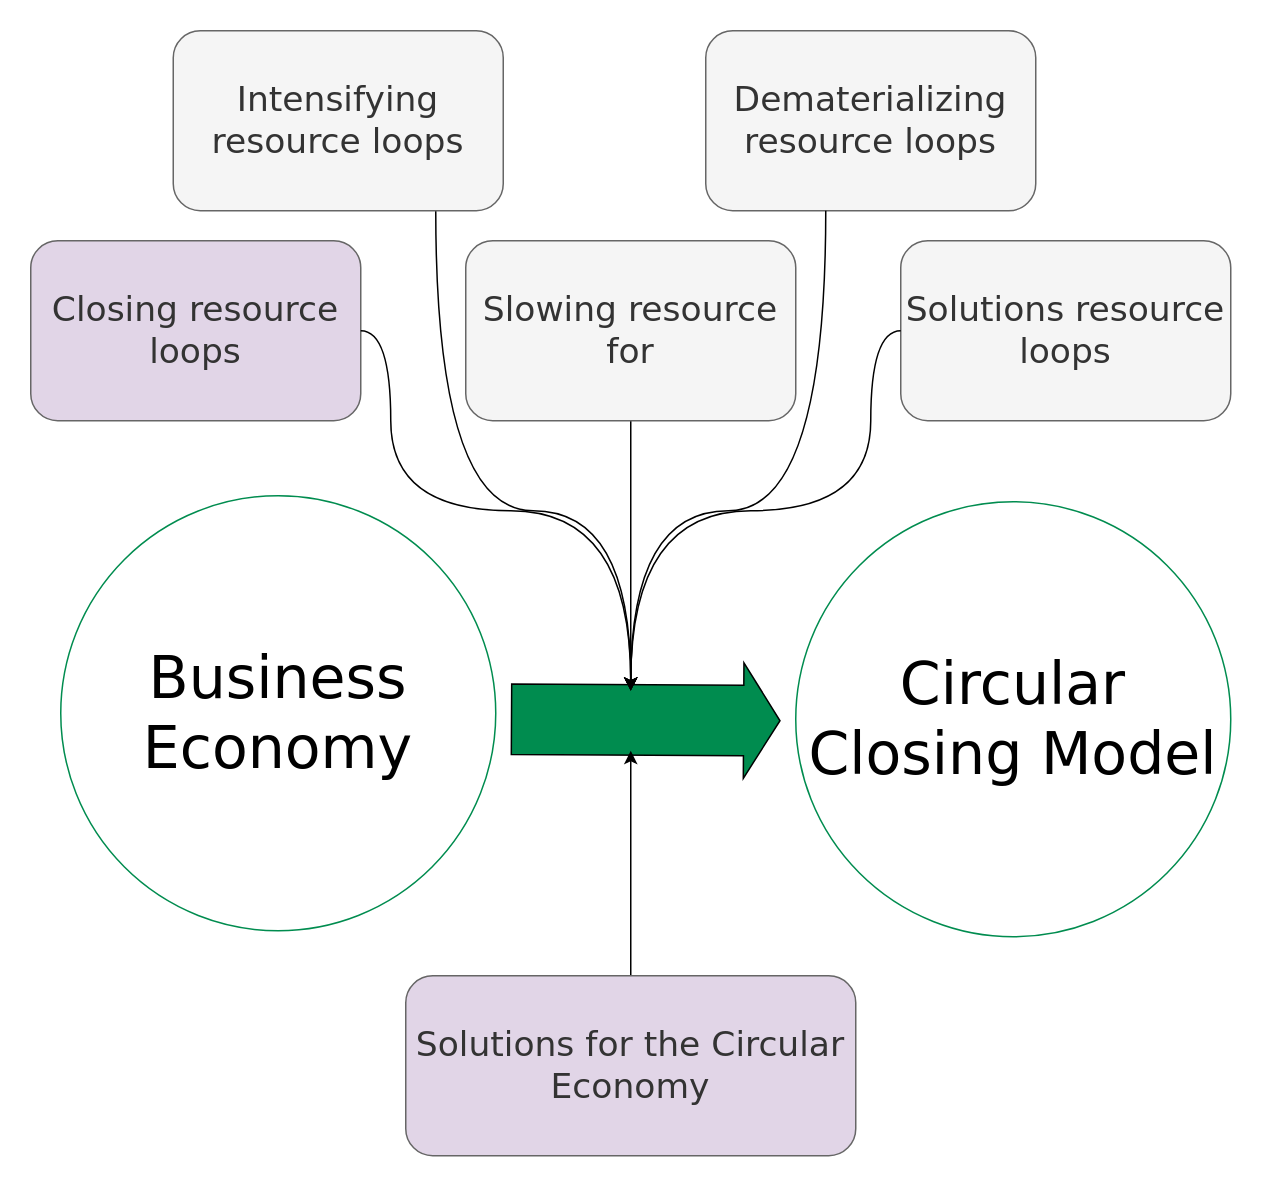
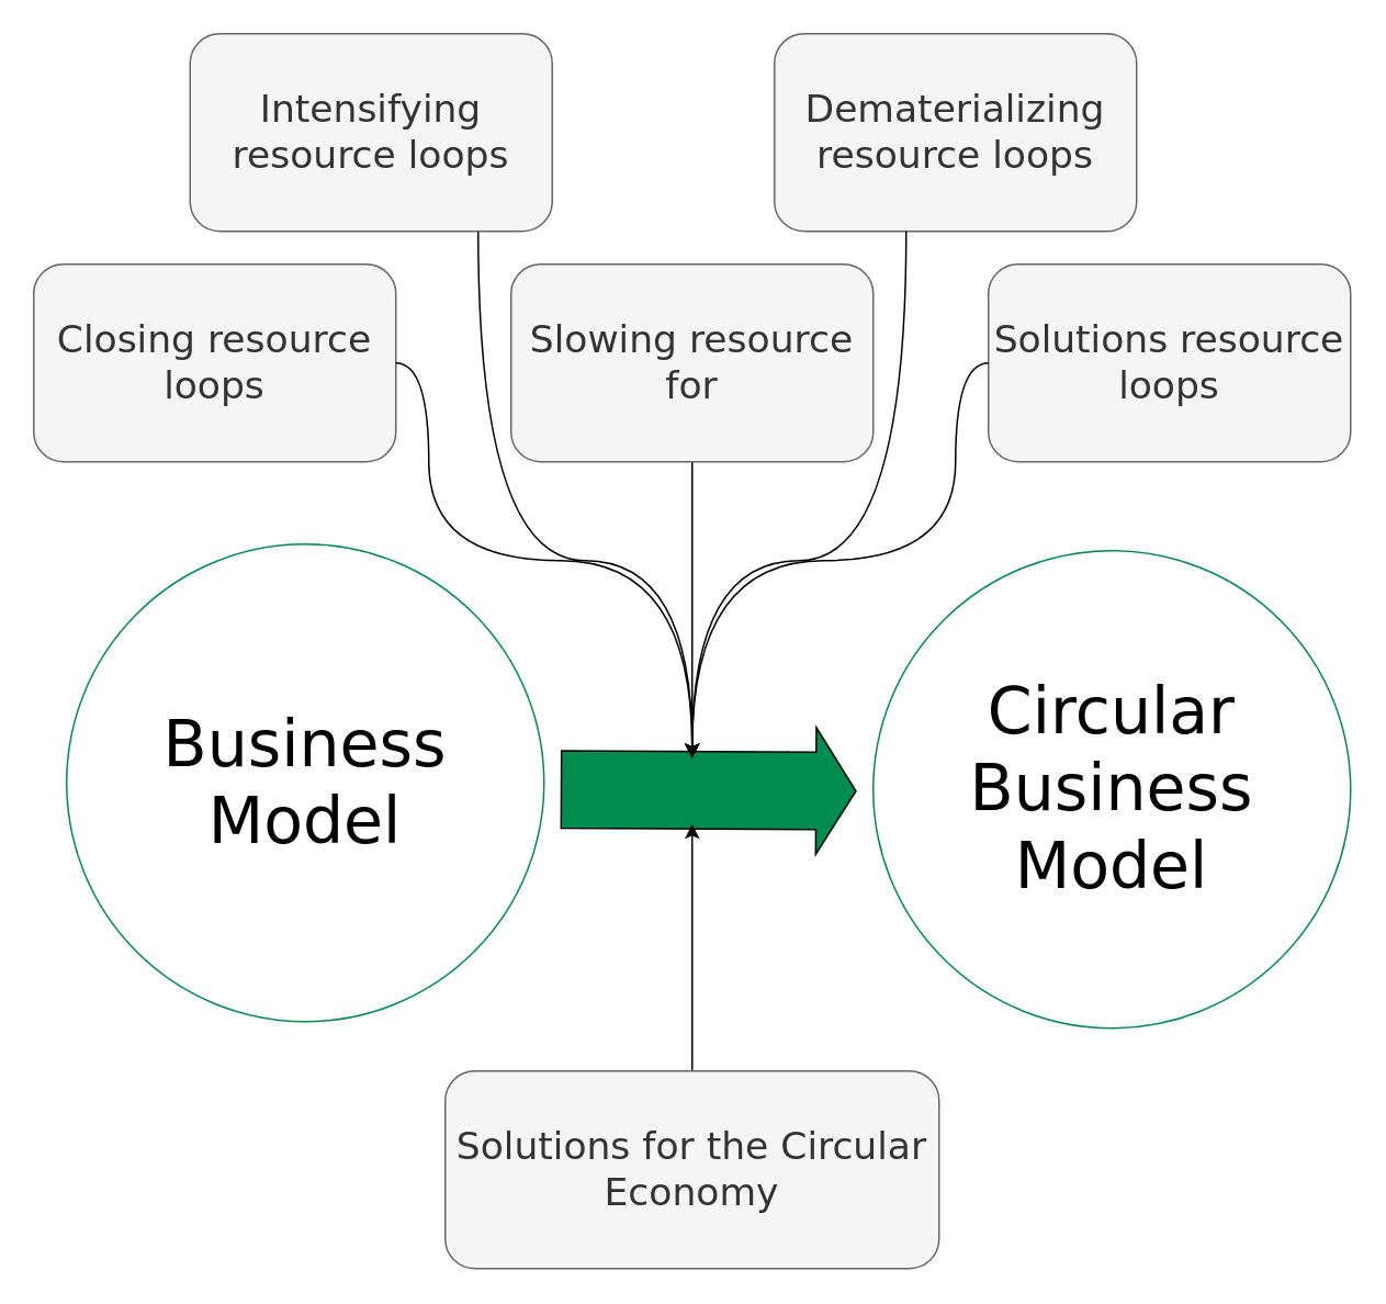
  <mxCell id="0" />
  <mxCell id="1" parent="0" />
  <mxCell id="2" style="edgeStyle=orthogonalEdgeStyle;orthogonalLoop=1;jettySize=auto;html=1;fontFamily=Dejavu Sans;fontSize=39;fontColor=#008C4F;fillColor=#008C4F;curved=1;" edge="1" parent="1" source="3"><mxGeometry relative="1" as="geometry"><mxPoint x="420" y="460" as="targetPoint" /><Array as="points"><mxPoint x="290" y="340" /><mxPoint x="420" y="340" /></Array></mxGeometry></mxCell>
  <mxCell id="3" value="&lt;font style=&quot;font-size: 23px;&quot;&gt;Intensifying resource loops&lt;/font&gt;" style="rounded=1;whiteSpace=wrap;html=1;fillColor=#f5f5f5;fontColor=#333333;strokeColor=#666666;fontFamily=Dejavu Sans;fontSize=23;" vertex="1" parent="1"><mxGeometry x="115" y="20" width="220" height="120" as="geometry" /></mxCell>
  <mxCell id="4" value="&lt;font style=&quot;font-size: 23px&quot;&gt;Dematerializing resource loops&lt;/font&gt;&lt;span style=&quot;color: rgba(0 , 0 , 0 , 0) ; font-family: monospace ; font-size: 0px&quot;&gt;%3CmxGraphModel%3E%3Croot%3E%3CmxCell%20id%3D%220%22%2F%3E%3CmxCell%20id%3D%221%22%20parent%3D%220%22%2F%3E%3CmxCell%20id%3D%222%22%20value%3D%22%26lt%3Bfont%20style%3D%26quot%3Bfont-size%3A%2023px%3B%26quot%3B%26gt%3BIntensifying%20resource%20loops%26lt%3B%2Ffont%26gt%3B%22%20style%3D%22rounded%3D1%3BwhiteSpace%3Dwrap%3Bhtml%3D1%3BfillColor%3D%23f5f5f5%3BfontColor%3D%23333333%3BstrokeColor%3D%23666666%3BfontFamily%3DDejavu%20Sans%3BfontSize%3D23%3B%22%20vertex%3D%221%22%20parent%3D%221%22%3E%3CmxGeometry%20x%3D%22110%22%20y%3D%22100%22%20width%3D%22220%22%20height%3D%22120%22%20as%3D%22geometry%22%2F%3E%3C%2FmxCell%3E%3C%2Froot%3E%3C%2FmxGraphModel%3E&lt;/span&gt;" style="rounded=1;whiteSpace=wrap;html=1;fillColor=#f5f5f5;fontColor=#333333;strokeColor=#666666;fontFamily=Dejavu Sans;fontSize=23;" vertex="1" parent="1"><mxGeometry x="470" y="20" width="220" height="120" as="geometry" /></mxCell>
  <mxCell id="5" value="Solutions resource loops" style="rounded=1;whiteSpace=wrap;html=1;fillColor=#f5f5f5;fontColor=#333333;strokeColor=#666666;fontFamily=Dejavu Sans;fontSize=23;" vertex="1" parent="1"><mxGeometry x="600" y="160" width="220" height="120" as="geometry" /></mxCell>
- <mxCell id="6" value="Closing resource loops" style="rounded=1;whiteSpace=wrap;html=1;fillColor=#e1d5e7;fontColor=#333333;strokeColor=#666666;fontFamily=Dejavu Sans;fontSize=23;" vertex="1" parent="1"><mxGeometry x="20" y="160" width="220" height="120" as="geometry" /></mxCell>
+ <mxCell id="6" value="Closing resource loops" style="rounded=1;whiteSpace=wrap;html=1;fillColor=#f5f5f5;fontColor=#333333;strokeColor=#666666;fontFamily=Dejavu Sans;fontSize=23;" vertex="1" parent="1"><mxGeometry x="20" y="160" width="220" height="120" as="geometry" /></mxCell>
  <mxCell id="7" style="edgeStyle=orthogonalEdgeStyle;orthogonalLoop=1;jettySize=auto;html=1;fontFamily=Dejavu Sans;fontSize=39;fontColor=#008C4F;fillColor=#008C4F;curved=1;" edge="1" parent="1" source="8"><mxGeometry relative="1" as="geometry"><mxPoint x="420" y="460" as="targetPoint" /></mxGeometry></mxCell>
  <mxCell id="8" value="Slowing resource for" style="rounded=1;whiteSpace=wrap;html=1;fillColor=#f5f5f5;fontColor=#333333;strokeColor=#666666;fontFamily=Dejavu Sans;fontSize=23;" vertex="1" parent="1"><mxGeometry x="310" y="160" width="220" height="120" as="geometry" /></mxCell>
- <mxCell id="9" value="Business Economy" style="ellipse;whiteSpace=wrap;html=1;aspect=fixed;fontFamily=Dejavu Sans;fontSize=39;strokeColor=#008C4F;" vertex="1" parent="1"><mxGeometry x="40" y="330" width="290" height="290" as="geometry" /></mxCell>
- <mxCell id="10" value="Circular Closing Model" style="ellipse;whiteSpace=wrap;html=1;aspect=fixed;fontFamily=Dejavu Sans;fontSize=39;strokeColor=#008C4F;" vertex="1" parent="1"><mxGeometry x="530" y="334" width="290" height="290" as="geometry" /></mxCell>
+ <mxCell id="9" value="Business Model" style="ellipse;whiteSpace=wrap;html=1;aspect=fixed;fontFamily=Dejavu Sans;fontSize=39;strokeColor=#008C4F;" vertex="1" parent="1"><mxGeometry x="40" y="330" width="290" height="290" as="geometry" /></mxCell>
+ <mxCell id="10" value="Circular Business Model" style="ellipse;whiteSpace=wrap;html=1;aspect=fixed;fontFamily=Dejavu Sans;fontSize=39;strokeColor=#008C4F;" vertex="1" parent="1"><mxGeometry x="530" y="334" width="290" height="290" as="geometry" /></mxCell>
  <mxCell id="11" value="" style="shape=flexArrow;endArrow=classic;html=1;rounded=0;fontFamily=Dejavu Sans;fontSize=39;fontColor=#000000;endWidth=29;endSize=7.75;width=47;fillColor=#008C4F;" edge="1" parent="1"><mxGeometry width="50" height="50" relative="1" as="geometry"><mxPoint x="340" y="479" as="sourcePoint" /><mxPoint x="520" y="480" as="targetPoint" /></mxGeometry></mxCell>
  <mxCell id="12" style="edgeStyle=orthogonalEdgeStyle;rounded=0;orthogonalLoop=1;jettySize=auto;html=1;fontFamily=Dejavu Sans;fontSize=39;fontColor=#008C4F;fillColor=#008C4F;" edge="1" parent="1" source="13"><mxGeometry relative="1" as="geometry"><mxPoint x="420" y="500" as="targetPoint" /></mxGeometry></mxCell>
- <mxCell id="13" value="Solutions for the Circular Economy" style="rounded=1;whiteSpace=wrap;html=1;fillColor=#e1d5e7;fontColor=#333333;strokeColor=#666666;fontFamily=Dejavu Sans;fontSize=23;" vertex="1" parent="1"><mxGeometry x="270" y="650" width="300" height="120" as="geometry" /></mxCell>
+ <mxCell id="13" value="Solutions for the Circular Economy" style="rounded=1;whiteSpace=wrap;html=1;fillColor=#f5f5f5;fontColor=#333333;strokeColor=#666666;fontFamily=Dejavu Sans;fontSize=23;" vertex="1" parent="1"><mxGeometry x="270" y="650" width="300" height="120" as="geometry" /></mxCell>
  <mxCell id="14" style="edgeStyle=orthogonalEdgeStyle;orthogonalLoop=1;jettySize=auto;html=1;fontFamily=Dejavu Sans;fontSize=39;fontColor=#008C4F;fillColor=#008C4F;curved=1;" edge="1" parent="1"><mxGeometry relative="1" as="geometry"><mxPoint x="420" y="460" as="targetPoint" /><mxPoint x="550" y="140" as="sourcePoint" /><Array as="points"><mxPoint x="550" y="340" /><mxPoint x="420" y="340" /></Array></mxGeometry></mxCell>
  <mxCell id="15" style="edgeStyle=orthogonalEdgeStyle;orthogonalLoop=1;jettySize=auto;html=1;fontFamily=Dejavu Sans;fontSize=39;fontColor=#008C4F;fillColor=#008C4F;exitX=0;exitY=0.5;exitDx=0;exitDy=0;curved=1;" edge="1" parent="1" source="5"><mxGeometry relative="1" as="geometry"><mxPoint x="420" y="460" as="targetPoint" /><mxPoint x="550" y="140" as="sourcePoint" /><Array as="points"><mxPoint x="580" y="220" /><mxPoint x="580" y="340" /><mxPoint x="420" y="340" /></Array></mxGeometry></mxCell>
  <mxCell id="16" style="edgeStyle=orthogonalEdgeStyle;orthogonalLoop=1;jettySize=auto;html=1;fontFamily=Dejavu Sans;fontSize=39;fontColor=#008C4F;fillColor=#008C4F;curved=1;" edge="1" parent="1" source="6"><mxGeometry relative="1" as="geometry"><mxPoint x="420" y="460" as="targetPoint" /><mxPoint x="261" y="220" as="sourcePoint" /><Array as="points"><mxPoint x="260" y="220" /><mxPoint x="260" y="340" /><mxPoint x="420" y="340" /></Array></mxGeometry></mxCell>
